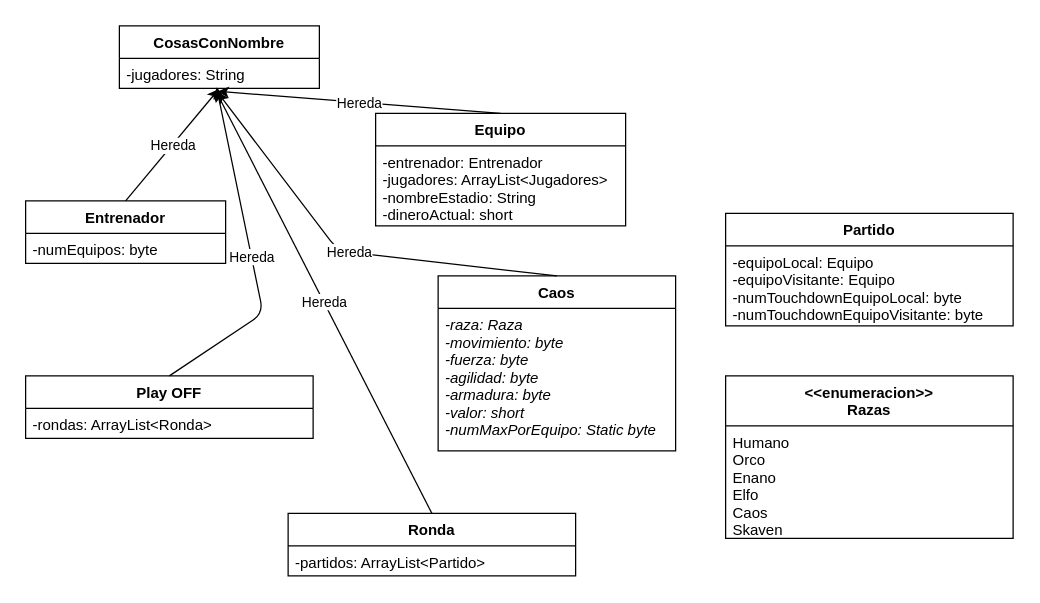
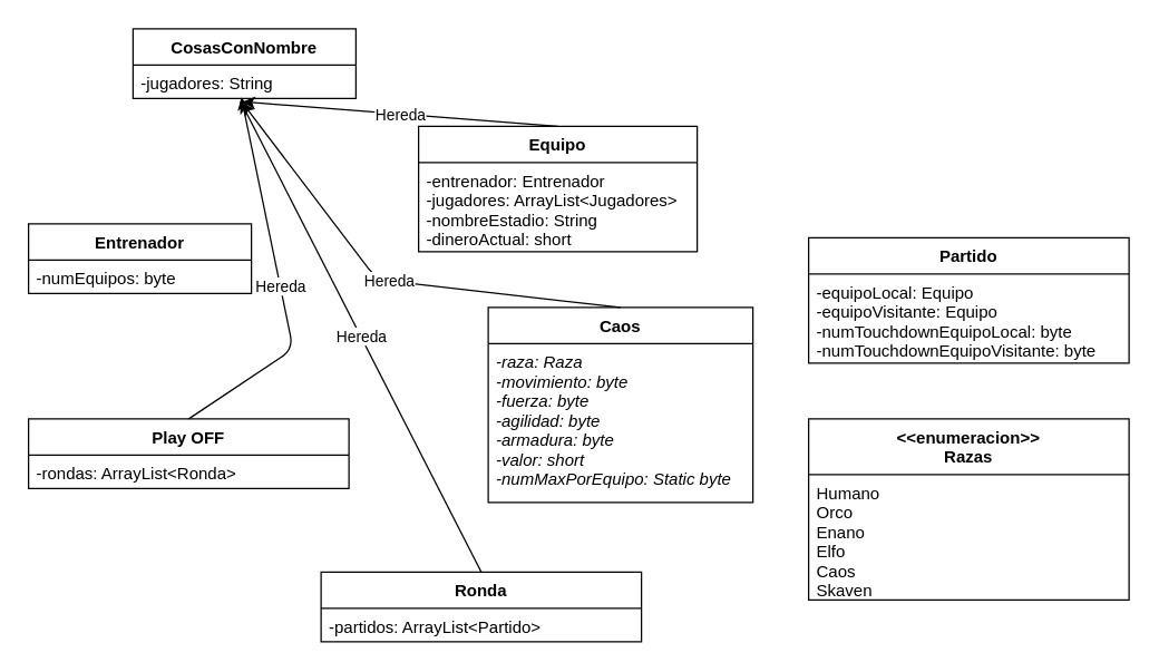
  <mxCell id="0" />
  <mxCell id="1" parent="0" />
  <mxCell id="2" value="Equipo" style="swimlane;fontStyle=1;align=center;verticalAlign=top;childLayout=stackLayout;horizontal=1;startSize=26;horizontalStack=0;resizeParent=1;resizeLast=0;collapsible=1;marginBottom=0;rounded=0;shadow=0;strokeWidth=1;" parent="1" vertex="1"><mxGeometry x="300" y="90" width="200" height="90" as="geometry"><mxRectangle x="230" y="140" width="160" height="26" as="alternateBounds" /></mxGeometry></mxCell>
  <mxCell id="3" value="-entrenador: Entrenador&#10;-jugadores: ArrayList&lt;Jugadores&gt;&#10;-nombreEstadio: String&#10;-dineroActual: short" style="text;align=left;verticalAlign=top;spacingLeft=4;spacingRight=4;overflow=hidden;rotatable=0;points=[[0,0.5],[1,0.5]];portConstraint=eastwest;" parent="2" vertex="1"><mxGeometry y="26" width="200" height="64" as="geometry" /></mxCell>
  <mxCell id="4" value="Caos" style="swimlane;fontStyle=1;align=center;verticalAlign=top;childLayout=stackLayout;horizontal=1;startSize=26;horizontalStack=0;resizeParent=1;resizeLast=0;collapsible=1;marginBottom=0;rounded=0;shadow=0;strokeWidth=1;" parent="1" vertex="1"><mxGeometry x="350" y="220" width="190" height="140" as="geometry"><mxRectangle x="230" y="140" width="160" height="26" as="alternateBounds" /></mxGeometry></mxCell>
  <mxCell id="5" value="-raza: Raza&#10;-movimiento: byte&#10;-fuerza: byte&#10;-agilidad: byte&#10;-armadura: byte&#10;-valor: short&#10;-numMaxPorEquipo: Static byte" style="text;align=left;verticalAlign=top;spacingLeft=4;spacingRight=4;overflow=hidden;rotatable=0;points=[[0,0.5],[1,0.5]];portConstraint=eastwest;fontStyle=2" parent="4" vertex="1"><mxGeometry y="26" width="190" height="114" as="geometry" /></mxCell>
  <mxCell id="6" value="Entrenador" style="swimlane;fontStyle=1;align=center;verticalAlign=top;childLayout=stackLayout;horizontal=1;startSize=26;horizontalStack=0;resizeParent=1;resizeLast=0;collapsible=1;marginBottom=0;rounded=0;shadow=0;strokeWidth=1;" parent="1" vertex="1"><mxGeometry x="20" y="160" width="160" height="50" as="geometry"><mxRectangle x="230" y="140" width="160" height="26" as="alternateBounds" /></mxGeometry></mxCell>
  <mxCell id="7" value="-numEquipos: byte" style="text;align=left;verticalAlign=top;spacingLeft=4;spacingRight=4;overflow=hidden;rotatable=0;points=[[0,0.5],[1,0.5]];portConstraint=eastwest;" parent="6" vertex="1"><mxGeometry y="26" width="160" height="24" as="geometry" /></mxCell>
  <mxCell id="8" value="Partido" style="swimlane;fontStyle=1;align=center;verticalAlign=top;childLayout=stackLayout;horizontal=1;startSize=26;horizontalStack=0;resizeParent=1;resizeLast=0;collapsible=1;marginBottom=0;rounded=0;shadow=0;strokeWidth=1;" parent="1" vertex="1"><mxGeometry x="580" y="170" width="230" height="90" as="geometry"><mxRectangle x="230" y="140" width="160" height="26" as="alternateBounds" /></mxGeometry></mxCell>
  <mxCell id="9" value="-equipoLocal: Equipo&#10;-equipoVisitante: Equipo&#10;-numTouchdownEquipoLocal: byte&#10;-numTouchdownEquipoVisitante: byte&#10;&#10;&#10;" style="text;align=left;verticalAlign=top;spacingLeft=4;spacingRight=4;overflow=hidden;rotatable=0;points=[[0,0.5],[1,0.5]];portConstraint=eastwest;" parent="8" vertex="1"><mxGeometry y="26" width="230" height="64" as="geometry" /></mxCell>
  <mxCell id="10" value="Play OFF" style="swimlane;fontStyle=1;align=center;verticalAlign=top;childLayout=stackLayout;horizontal=1;startSize=26;horizontalStack=0;resizeParent=1;resizeLast=0;collapsible=1;marginBottom=0;rounded=0;shadow=0;strokeWidth=1;" parent="1" vertex="1"><mxGeometry x="20" y="300" width="230" height="50" as="geometry"><mxRectangle x="230" y="140" width="160" height="26" as="alternateBounds" /></mxGeometry></mxCell>
  <mxCell id="11" value="-rondas: ArrayList&lt;Ronda&gt; &#10;&#10;" style="text;align=left;verticalAlign=top;spacingLeft=4;spacingRight=4;overflow=hidden;rotatable=0;points=[[0,0.5],[1,0.5]];portConstraint=eastwest;" parent="10" vertex="1"><mxGeometry y="26" width="230" height="24" as="geometry" /></mxCell>
  <mxCell id="12" value="Ronda" style="swimlane;fontStyle=1;align=center;verticalAlign=top;childLayout=stackLayout;horizontal=1;startSize=26;horizontalStack=0;resizeParent=1;resizeLast=0;collapsible=1;marginBottom=0;rounded=0;shadow=0;strokeWidth=1;" vertex="1" parent="1"><mxGeometry x="230" y="410" width="230" height="50" as="geometry"><mxRectangle x="230" y="140" width="160" height="26" as="alternateBounds" /></mxGeometry></mxCell>
  <mxCell id="13" value="-partidos: ArrayList&lt;Partido&gt; &#10;" style="text;align=left;verticalAlign=top;spacingLeft=4;spacingRight=4;overflow=hidden;rotatable=0;points=[[0,0.5],[1,0.5]];portConstraint=eastwest;" vertex="1" parent="12"><mxGeometry y="26" width="230" height="24" as="geometry" /></mxCell>
  <mxCell id="14" value="&lt;&lt;enumeracion&gt;&gt;&#10;Razas" style="swimlane;fontStyle=1;align=center;verticalAlign=top;childLayout=stackLayout;horizontal=1;startSize=40;horizontalStack=0;resizeParent=1;resizeLast=0;collapsible=1;marginBottom=0;rounded=0;shadow=0;strokeWidth=1;" vertex="1" parent="1"><mxGeometry x="580" y="300" width="230" height="130" as="geometry"><mxRectangle x="230" y="140" width="160" height="26" as="alternateBounds" /></mxGeometry></mxCell>
  <mxCell id="15" value="Humano&#10;Orco&#10;Enano&#10;Elfo&#10;Caos&#10;Skaven&#10;" style="text;align=left;verticalAlign=top;spacingLeft=4;spacingRight=4;overflow=hidden;rotatable=0;points=[[0,0.5],[1,0.5]];portConstraint=eastwest;" vertex="1" parent="14"><mxGeometry y="40" width="230" height="90" as="geometry" /></mxCell>
  <mxCell id="16" value="CosasConNombre" style="swimlane;fontStyle=1;align=center;verticalAlign=top;childLayout=stackLayout;horizontal=1;startSize=26;horizontalStack=0;resizeParent=1;resizeLast=0;collapsible=1;marginBottom=0;rounded=0;shadow=0;strokeWidth=1;" vertex="1" parent="1"><mxGeometry x="95" y="20" width="160" height="50" as="geometry"><mxRectangle x="230" y="140" width="160" height="26" as="alternateBounds" /></mxGeometry></mxCell>
  <mxCell id="17" value="-jugadores: String" style="text;align=left;verticalAlign=top;spacingLeft=4;spacingRight=4;overflow=hidden;rotatable=0;points=[[0,0.5],[1,0.5]];portConstraint=eastwest;" vertex="1" parent="16"><mxGeometry y="26" width="160" height="24" as="geometry" /></mxCell>
- <mxCell id="18" value="" style="endArrow=classic;html=1;exitX=0.5;exitY=0;exitDx=0;exitDy=0;entryX=0.496;entryY=1.033;entryDx=0;entryDy=0;entryPerimeter=0;" edge="1" parent="1" source="6" target="17"><mxGeometry relative="1" as="geometry"><mxPoint x="380" y="270" as="sourcePoint" /><mxPoint x="290" y="120" as="targetPoint" /></mxGeometry></mxCell>
- <mxCell id="19" value="Hereda" style="edgeLabel;resizable=0;html=1;align=center;verticalAlign=middle;" connectable="0" vertex="1" parent="18"><mxGeometry relative="1" as="geometry" /></mxCell>
  <mxCell id="20" value="" style="endArrow=classic;html=1;exitX=0.5;exitY=0;exitDx=0;exitDy=0;entryX=0.491;entryY=1.1;entryDx=0;entryDy=0;entryPerimeter=0;" edge="1" parent="1" source="2" target="17"><mxGeometry relative="1" as="geometry"><mxPoint x="400" y="70" as="sourcePoint" /><mxPoint x="470.36" y="-15.992" as="targetPoint" /></mxGeometry></mxCell>
  <mxCell id="21" value="Hereda" style="edgeLabel;resizable=0;html=1;align=center;verticalAlign=middle;" connectable="0" vertex="1" parent="20"><mxGeometry relative="1" as="geometry" /></mxCell>
  <mxCell id="22" value="" style="endArrow=classic;html=1;exitX=0.5;exitY=0;exitDx=0;exitDy=0;entryX=0.486;entryY=0.967;entryDx=0;entryDy=0;entryPerimeter=0;" edge="1" parent="1" source="10" target="17"><mxGeometry relative="1" as="geometry"><mxPoint x="510" y="70" as="sourcePoint" /><mxPoint x="580.36" y="-15.992" as="targetPoint" /><Array as="points"><mxPoint x="210" y="250" /></Array></mxGeometry></mxCell>
  <mxCell id="23" value="Hereda" style="edgeLabel;resizable=0;html=1;align=center;verticalAlign=middle;" connectable="0" vertex="1" parent="22"><mxGeometry relative="1" as="geometry" /></mxCell>
  <mxCell id="24" value="" style="endArrow=classic;html=1;exitX=0.5;exitY=0;exitDx=0;exitDy=0;entryX=0.491;entryY=1.133;entryDx=0;entryDy=0;entryPerimeter=0;" edge="1" parent="1" source="4" target="17"><mxGeometry relative="1" as="geometry"><mxPoint x="540" y="70" as="sourcePoint" /><mxPoint x="610.36" y="-15.992" as="targetPoint" /><Array as="points"><mxPoint x="270" y="200" /></Array></mxGeometry></mxCell>
  <mxCell id="25" value="Hereda" style="edgeLabel;resizable=0;html=1;align=center;verticalAlign=middle;" connectable="0" vertex="1" parent="24"><mxGeometry relative="1" as="geometry"><mxPoint y="-0.92" as="offset" /></mxGeometry></mxCell>
  <mxCell id="26" value="" style="endArrow=classic;html=1;exitX=0.5;exitY=0;exitDx=0;exitDy=0;entryX=0.481;entryY=1.067;entryDx=0;entryDy=0;entryPerimeter=0;" edge="1" parent="1" source="12" target="17"><mxGeometry relative="1" as="geometry"><mxPoint x="100" y="510" as="sourcePoint" /><mxPoint x="170.36" y="424.008" as="targetPoint" /></mxGeometry></mxCell>
  <mxCell id="27" value="Hereda" style="edgeLabel;resizable=0;html=1;align=center;verticalAlign=middle;" connectable="0" vertex="1" parent="26"><mxGeometry relative="1" as="geometry" /></mxCell>
